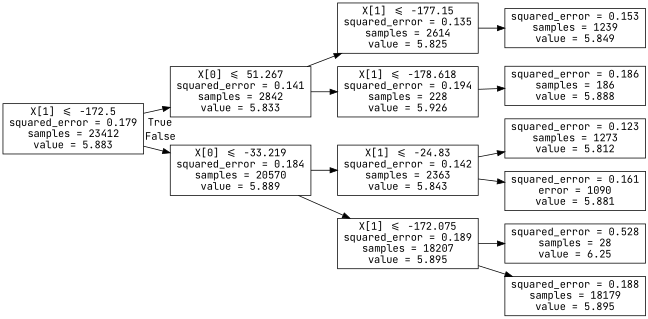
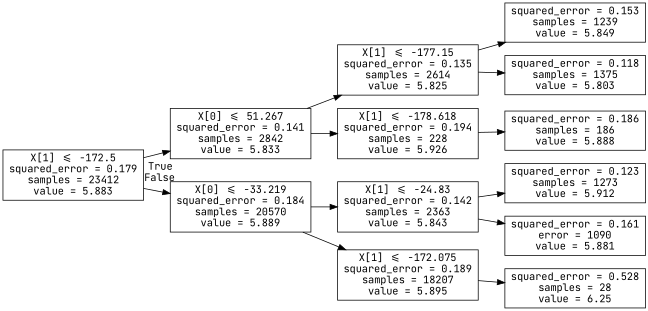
  digraph {
    fontname="JetBrains Mono"
    rankdir=LR
    node [fontname="JetBrains Mono" shape=box]
    edge [fontname="JetBrains Mono"]
    n1 [label="X[1] <= -172.5\nsquared_error = 0.179\nsamples = 23412\nvalue = 5.883"]
    n2 [label="X[0] <= 51.267\nsquared_error = 0.141\nsamples = 2842\nvalue = 5.833"]
    n3 [label="X[0] <= -33.219\nsquared_error = 0.184\nsamples = 20570\nvalue = 5.889"]
    n4 [label="X[1] <= -177.15\nsquared_error = 0.135\nsamples = 2614\nvalue = 5.825"]
    n5 [label="X[1] <= -178.618\nsquared_error = 0.194\nsamples = 228\nvalue = 5.926"]
    n6 [label="X[1] <= -24.83\nsquared_error = 0.142\nsamples = 2363\nvalue = 5.843"]
    n7 [label="X[1] <= -172.075\nsquared_error = 0.189\nsamples = 18207\nvalue = 5.895"]
    n8 [label="squared_error = 0.153\nsamples = 1239\nvalue = 5.849"]
+   n9 [label="squared_error = 0.118\nsamples = 1375\nvalue = 5.803"]
    n10 [label="squared_error = 0.186\nsamples = 186\nvalue = 5.888"]
-   n11 [label="squared_error = 0.123\nsamples = 1273\nvalue = 5.812"]
+   n11 [label="squared_error = 0.123\nsamples = 1273\nvalue = 5.912"]
    n12 [label="squared_error = 0.161\nerror = 1090\nvalue = 5.881"]
    n13 [label="squared_error = 0.528\nsamples = 28\nvalue = 6.25"]
-   n14 [label="squared_error = 0.188\nsamples = 18179\nvalue = 5.895"]
    n1 -> n2 [headlabel=True labelangle=45 labeldistance=2.5]
    n1 -> n3 [headlabel=False labelangle=-45 labeldistance=2.5]
    n2 -> n4
    n2 -> n5
    n3 -> n6
    n3 -> n7
    n4 -> n8
+   n4 -> n9
    n5 -> n10
    n6 -> n11
    n6 -> n12
    n7 -> n13
-   n7 -> n14
  }
